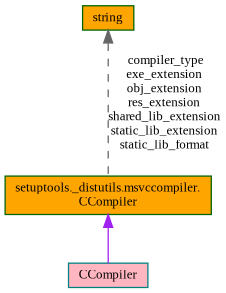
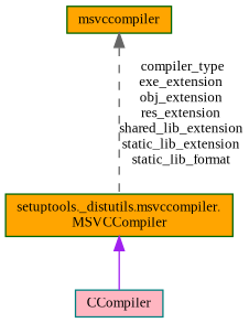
  digraph {
    fontname="Liberation Serif"
    node [color=darkgreen fillcolor=orange fontname="Liberation Serif" fontsize=10 shape=record style=filled]
    edge [dir=back fontname="Liberation Serif" fontsize=10 labelfontname=Helvetica labelfontsize=10]
-   n1 [fontcolor=black height=0.2 label="setuptools._distutils.msvccompiler.\lCCompiler" width=0.4]
+   n1 [fontcolor=black height=0.2 label="setuptools._distutils.msvccompiler.\lMSVCCompiler" width=0.4]
    n2 [color=teal fillcolor=lightpink height=0.2 label=CCompiler width=0.4]
-   n3 [height=0.2 label=string width=0.4]
+   n3 [height=0.2 label=msvccompiler width=0.4]
    n1 -> n2 [color=purple style=solid]
    n3 -> n1 [color=gray40 label=" compiler_type\nexe_extension\nobj_extension\nres_extension\nshared_lib_extension\nstatic_lib_extension\nstatic_lib_format" style=dashed]
  }
